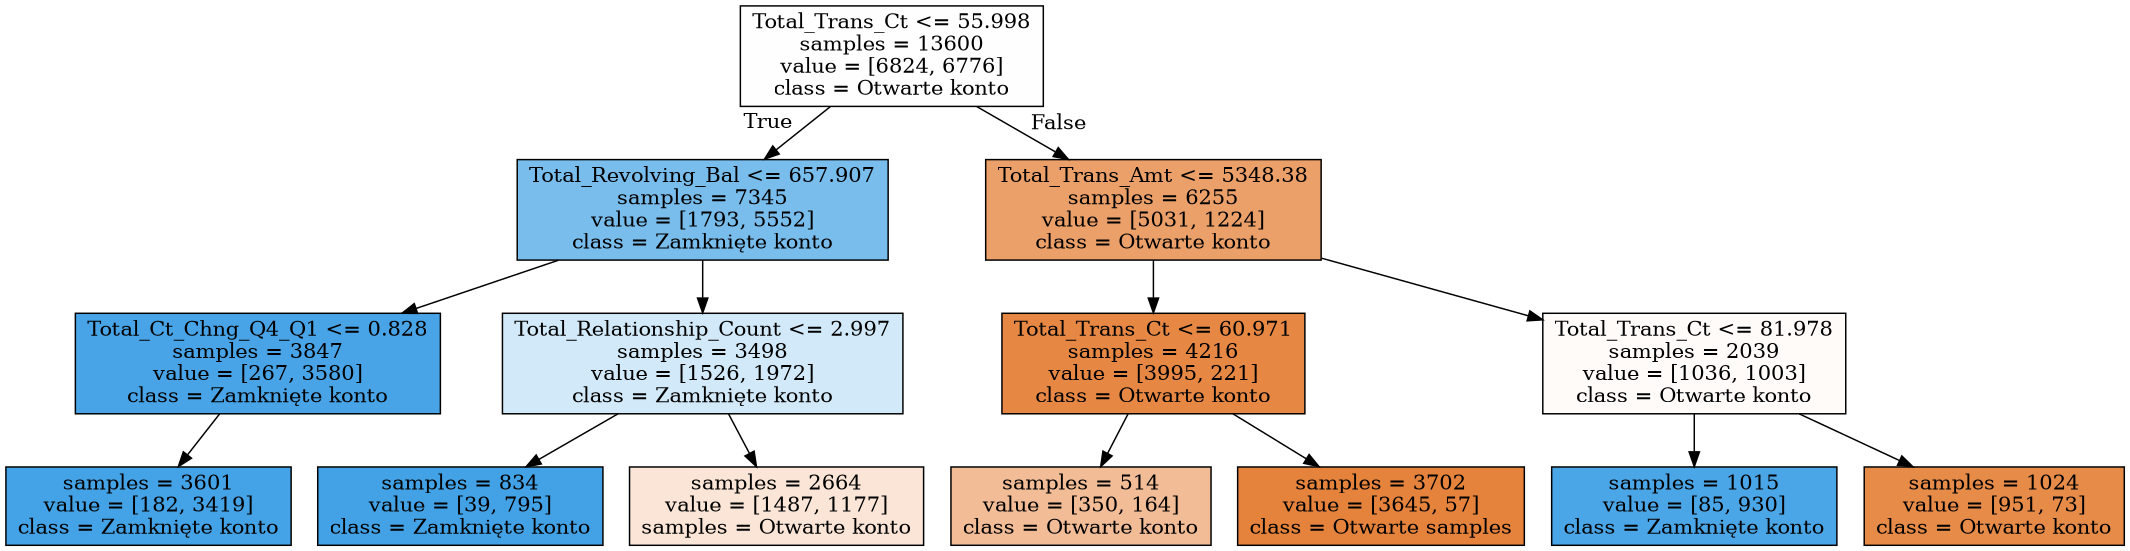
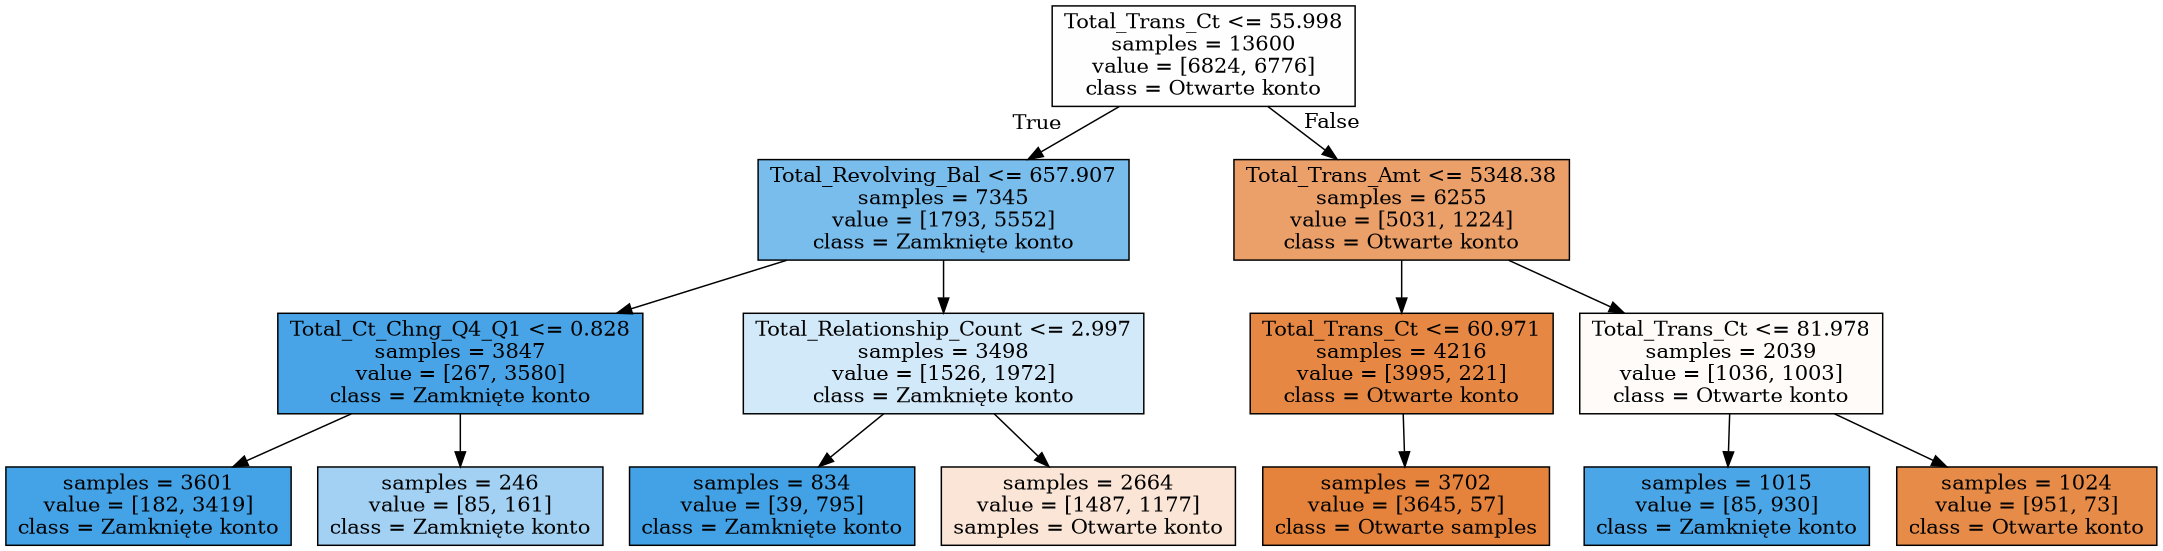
  digraph {
    node [color=black shape=box style=filled]
    n1 [fillcolor="#fffefe" label="Total_Trans_Ct <= 55.998\nsamples = 13600\nvalue = [6824, 6776]\nclass = Otwarte konto"]
    n2 [fillcolor="#79bded" label="Total_Revolving_Bal <= 657.907\nsamples = 7345\nvalue = [1793, 5552]\nclass = Zamknięte konto"]
    n3 [fillcolor="#eba069" label="Total_Trans_Amt <= 5348.38\nsamples = 6255\nvalue = [5031, 1224]\nclass = Otwarte konto"]
    n4 [fillcolor="#48a4e7" label="Total_Ct_Chng_Q4_Q1 <= 0.828\nsamples = 3847\nvalue = [267, 3580]\nclass = Zamknięte konto"]
    n5 [fillcolor="#d2e9f9" label="Total_Relationship_Count <= 2.997\nsamples = 3498\nvalue = [1526, 1972]\nclass = Zamknięte konto"]
    n6 [fillcolor="#e68844" label="Total_Trans_Ct <= 60.971\nsamples = 4216\nvalue = [3995, 221]\nclass = Otwarte konto"]
    n7 [fillcolor="#fefbf9" label="Total_Trans_Ct <= 81.978\nsamples = 2039\nvalue = [1036, 1003]\nclass = Otwarte konto"]
    n8 [fillcolor="#44a2e6" label="samples = 3601\nvalue = [182, 3419]\nclass = Zamknięte konto"]
+   n9 [fillcolor="#a2d1f3" label="samples = 246\nvalue = [85, 161]\nclass = Zamknięte konto"]
    n10 [fillcolor="#43a2e6" label="samples = 834\nvalue = [39, 795]\nclass = Zamknięte konto"]
    n11 [fillcolor="#fae5d6" label="samples = 2664\nvalue = [1487, 1177]\nsamples = Otwarte konto"]
-   n12 [fillcolor="#f1bc96" label="samples = 514\nvalue = [350, 164]\nclass = Otwarte konto"]
    n13 [fillcolor="#e5833c" label="samples = 3702\nvalue = [3645, 57]\nclass = Otwarte samples"]
    n14 [fillcolor="#4ba6e7" label="samples = 1015\nvalue = [85, 930]\nclass = Zamknięte konto"]
    n15 [fillcolor="#e78b48" label="samples = 1024\nvalue = [951, 73]\nclass = Otwarte konto"]
    n1 -> n2 [headlabel=True labelangle=45 labeldistance=2.5]
    n1 -> n3 [headlabel=False labelangle=-45 labeldistance=2.5]
    n2 -> n4
    n2 -> n5
    n3 -> n6
    n3 -> n7
    n4 -> n8
+   n4 -> n9
    n5 -> n10
    n5 -> n11
-   n6 -> n12
    n6 -> n13
    n7 -> n14
    n7 -> n15
  }
